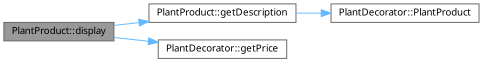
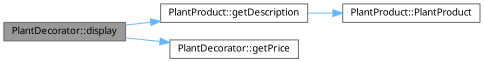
  digraph {
    fontname="Noto Sans"
    rankdir=LR
    node [color=grey40 fillcolor=white fontname="Noto Sans" fontsize=10 shape=box style=filled]
    edge [color=steelblue1 fontname="Noto Sans" fontsize=10 labelfontname=Helvetica labelfontsize=10 style=solid]
-   n1 [color=gray40 fillcolor=grey60 fontcolor=black height=0.2 label="PlantProduct::display" width=0.4]
+   n1 [color=gray40 fillcolor=grey60 fontcolor=black height=0.2 label="PlantDecorator::display" width=0.4]
    n2 [height=0.2 label="PlantProduct::getDescription" width=0.4]
    n3 [height=0.2 label="PlantDecorator::getPrice" width=0.4]
-   n4 [height=0.2 label="PlantDecorator::PlantProduct" width=0.4]
+   n4 [height=0.2 label="PlantProduct::PlantProduct" width=0.4]
    n1 -> n2
    n1 -> n3
    n2 -> n4
  }
